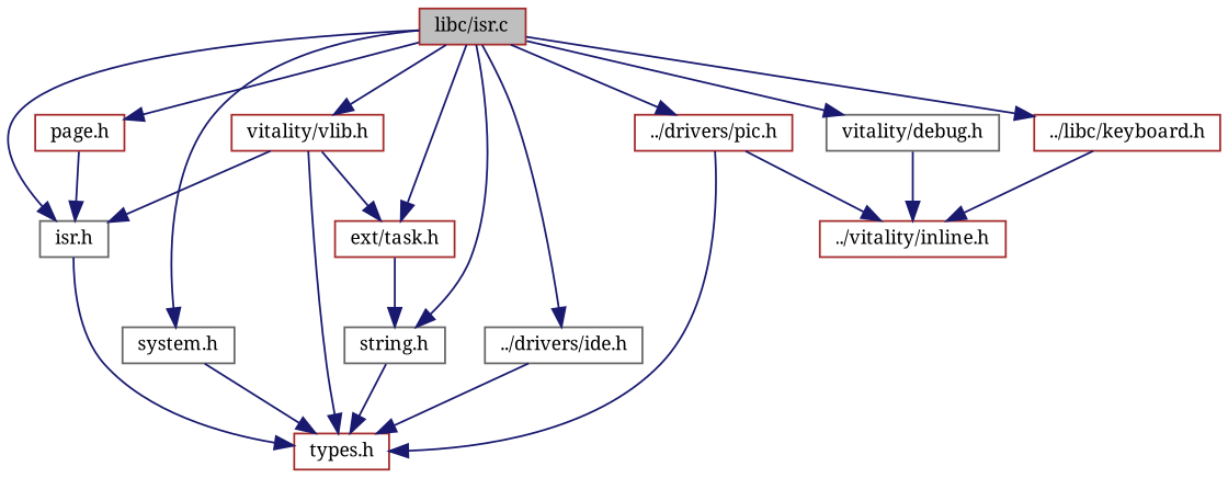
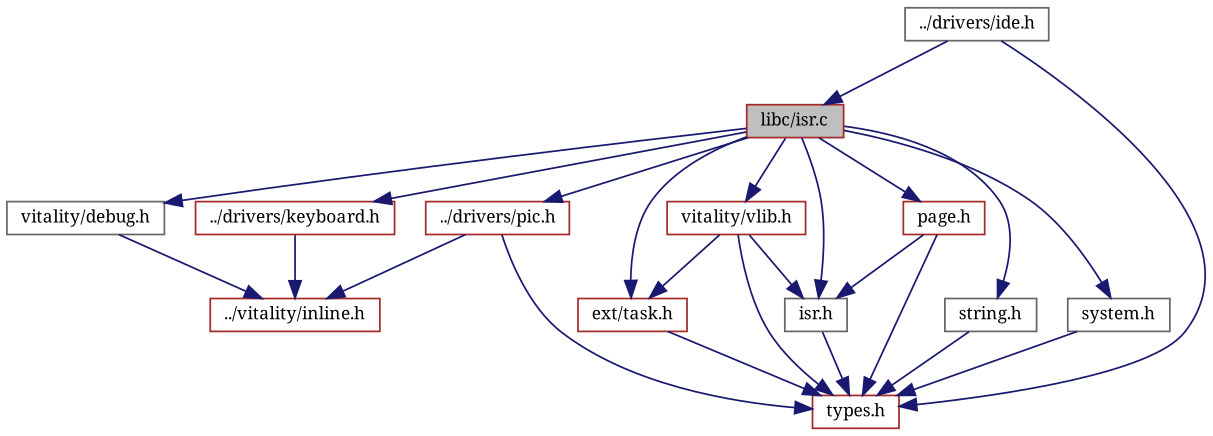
  digraph {
    fontname="Noto Serif"
    node [color=brown fillcolor=white fontname="Noto Serif" fontsize=10 shape=record style=filled]
    edge [color=midnightblue fontname="Noto Serif" fontsize=10 labelfontname=Helvetica labelfontsize=10 style=solid]
    n1 [fillcolor=grey75 fontcolor=black height=0.2 label="libc/isr.c" width=0.4]
    n2 [color=gray40 height=0.2 label="isr.h" width=0.4]
    n3 [color=gray40 height=0.2 label="system.h" width=0.4]
    n4 [color=gray40 height=0.2 label="vitality/debug.h" width=0.4]
-   n5 [height=0.2 label="../libc/keyboard.h" width=0.4]
+   n5 [height=0.2 label="../drivers/keyboard.h" width=0.4]
    n6 [height=0.2 label="../drivers/pic.h" width=0.4]
    n7 [height=0.2 label="ext/task.h" width=0.4]
    n8 [color=gray40 height=0.2 label="string.h" width=0.4]
    n9 [height=0.2 label="vitality/vlib.h" width=0.4]
    n10 [height=0.2 label="page.h" width=0.4]
    n11 [color=gray40 height=0.2 label="../drivers/ide.h" width=0.4]
    n12 [height=0.2 label="types.h" width=0.4]
    n13 [height=0.2 label="../vitality/inline.h" width=0.4]
    n1 -> n2
    n1 -> n3
    n1 -> n4
    n1 -> n5
    n1 -> n6
    n1 -> n7
    n1 -> n8
    n1 -> n9
    n1 -> n10
-   n1 -> n11
+   n11 -> n1
    n2 -> n12
    n3 -> n12
    n4 -> n13
    n5 -> n13
    n6 -> n12
    n6 -> n13
-   n7 -> n8
+   n7 -> n12
    n8 -> n12
    n9 -> n2
    n9 -> n7
    n9 -> n12
    n10 -> n2
+   n10 -> n12
    n11 -> n12
  }
